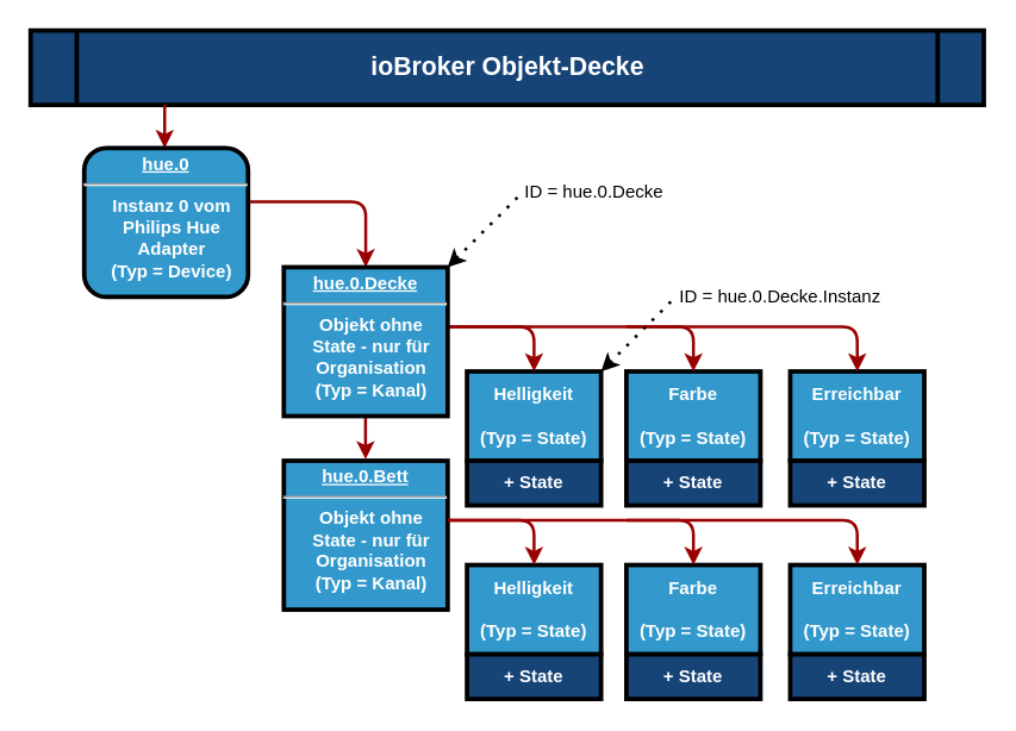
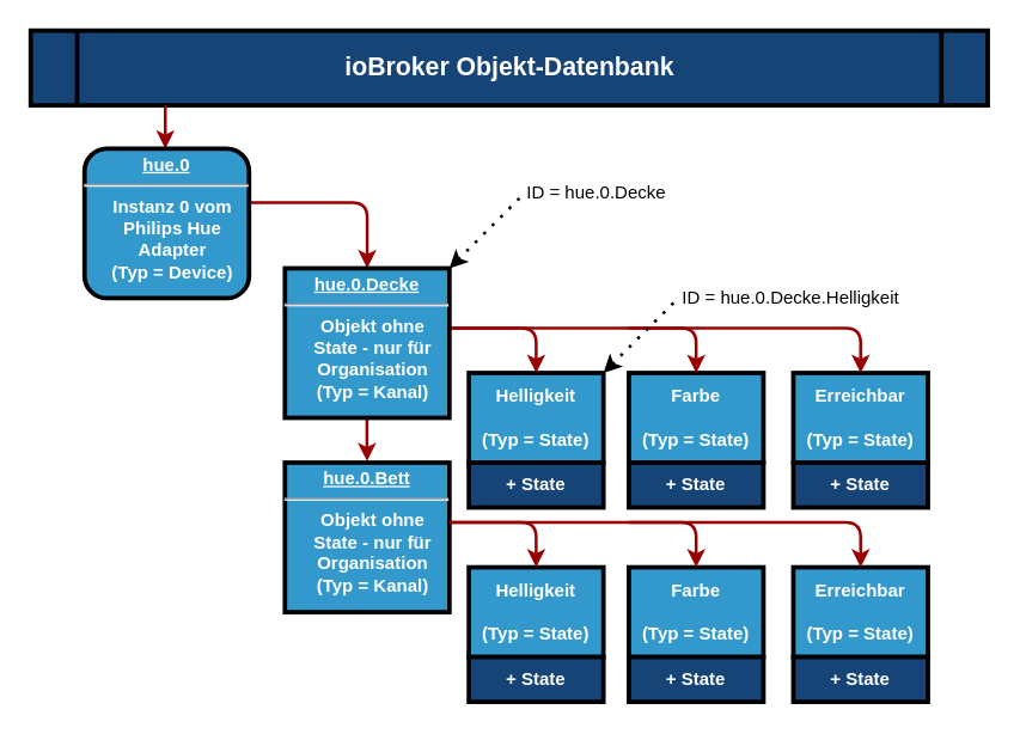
  <mxCell id="0" />
  <mxCell id="1" parent="0" />
  <mxCell id="2" value="" style="edgeStyle=elbowEdgeStyle;elbow=horizontal;strokeColor=#990000;strokeWidth=2" edge="1" parent="1"><mxGeometry width="100" height="100" relative="1" as="geometry"><mxPoint x="244.86" y="279" as="sourcePoint" /><mxPoint x="244.86" y="308" as="targetPoint" /><Array as="points"><mxPoint x="244.86" y="308" /></Array></mxGeometry></mxCell>
- <mxCell id="3" value="ioBroker Objekt-Decke" style="shape=process;whiteSpace=wrap;align=center;verticalAlign=middle;size=0.048;fontStyle=1;strokeWidth=3;fillColor=#164477;fontColor=#FFFFFF;fontSize=17;" parent="1" vertex="1"><mxGeometry x="20" y="20" width="640" height="50" as="geometry" /></mxCell>
+ <mxCell id="3" value="ioBroker Objekt-Datenbank" style="shape=process;whiteSpace=wrap;align=center;verticalAlign=middle;size=0.048;fontStyle=1;strokeWidth=3;fillColor=#164477;fontColor=#FFFFFF;fontSize=17;" parent="1" vertex="1"><mxGeometry x="20" y="20" width="640" height="50" as="geometry" /></mxCell>
  <mxCell id="4" value="" style="edgeStyle=elbowEdgeStyle;elbow=horizontal;strokeColor=#990000;strokeWidth=2" parent="1" source="3" edge="1"><mxGeometry width="100" height="100" relative="1" as="geometry"><mxPoint x="-110" y="129" as="sourcePoint" /><mxPoint x="110" y="99" as="targetPoint" /><Array as="points"><mxPoint x="110" y="99" /></Array></mxGeometry></mxCell>
  <mxCell id="5" value="Helligkeit&#10;&#10;(Typ = State)" style="whiteSpace=wrap;align=center;verticalAlign=middle;fontStyle=1;strokeWidth=3;fontColor=#FFFFFF;fillColor=#3399cc;" parent="1" vertex="1"><mxGeometry x="313" y="249" width="90" height="60" as="geometry" /></mxCell>
  <mxCell id="6" value="" style="edgeStyle=segmentEdgeStyle;strokeColor=#990000;strokeWidth=2;entryX=0.5;entryY=0;entryDx=0;entryDy=0;exitX=0.994;exitY=0.361;exitDx=0;exitDy=0;exitPerimeter=0;" parent="1" target="13" edge="1" source="26"><mxGeometry width="100" height="100" relative="1" as="geometry"><mxPoint x="166" y="169" as="sourcePoint" /><mxPoint x="200" y="219" as="targetPoint" /><Array as="points"><mxPoint x="245" y="135" /></Array></mxGeometry></mxCell>
  <mxCell id="7" value="" style="edgeStyle=segmentEdgeStyle;strokeColor=#990000;strokeWidth=2;entryX=0.5;entryY=0;entryDx=0;entryDy=0;" parent="1" target="5" edge="1"><mxGeometry width="100" height="100" relative="1" as="geometry"><mxPoint x="300" y="219" as="sourcePoint" /><mxPoint x="339" y="269" as="targetPoint" /><Array as="points"><mxPoint x="358" y="219" /></Array></mxGeometry></mxCell>
  <mxCell id="8" value="Farbe&#10;&#10;(Typ = State)" style="whiteSpace=wrap;align=center;verticalAlign=middle;fontStyle=1;strokeWidth=3;fillColor=#3399cc;fontColor=#FFFFFF;" parent="1" vertex="1"><mxGeometry x="420" y="249" width="90" height="60" as="geometry" /></mxCell>
  <mxCell id="9" value="" style="edgeStyle=segmentEdgeStyle;strokeColor=#990000;strokeWidth=2;entryX=0.5;entryY=0;entryDx=0;entryDy=0;" parent="1" edge="1" target="8"><mxGeometry width="100" height="100" relative="1" as="geometry"><mxPoint x="300" y="219" as="sourcePoint" /><mxPoint x="445" y="269" as="targetPoint" /><Array as="points"><mxPoint x="465" y="219" /></Array></mxGeometry></mxCell>
  <mxCell id="10" value="Erreichbar&#10;&#10;(Typ = State)" style="whiteSpace=wrap;align=center;verticalAlign=middle;fontStyle=1;strokeWidth=3;fillColor=#3399cc;fontColor=#FFFFFF;" vertex="1" parent="1"><mxGeometry x="530" y="249" width="90" height="60" as="geometry" /></mxCell>
  <mxCell id="11" value="" style="edgeStyle=segmentEdgeStyle;strokeColor=#990000;strokeWidth=2;entryX=0.5;entryY=0;entryDx=0;entryDy=0;" edge="1" parent="1" target="10"><mxGeometry width="100" height="100" relative="1" as="geometry"><mxPoint x="420" y="219" as="sourcePoint" /><mxPoint x="565" y="269" as="targetPoint" /><Array as="points"><mxPoint x="575" y="219" /></Array></mxGeometry></mxCell>
  <mxCell id="12" value="&lt;p style=&quot;margin: 0px ; margin-top: 4px ; text-align: center ; text-decoration: underline&quot;&gt;&lt;strong&gt;hue.0.Bett&lt;br&gt;&lt;/strong&gt;&lt;/p&gt;&lt;hr&gt;&lt;p style=&quot;margin: 0px ; margin-left: 8px&quot;&gt;Objekt ohne&lt;/p&gt;&lt;p style=&quot;margin: 0px ; margin-left: 8px&quot;&gt;State - nur für&lt;/p&gt;&lt;p style=&quot;margin: 0px ; margin-left: 8px&quot;&gt;Organisation&lt;/p&gt;&lt;p style=&quot;margin: 0px ; margin-left: 8px&quot;&gt;(Typ = Kanal)&lt;/p&gt;" style="verticalAlign=middle;align=center;overflow=fill;fontSize=12;fontFamily=Helvetica;html=1;rounded=1;fontStyle=1;strokeWidth=3;arcSize=0;fillColor=#3399cc;fontColor=#FFFFFF;" vertex="1" parent="1"><mxGeometry x="190" y="309" width="110" height="100" as="geometry" /></mxCell>
  <mxCell id="13" value="&lt;p style=&quot;margin: 0px ; margin-top: 4px ; text-align: center ; text-decoration: underline&quot;&gt;&lt;strong&gt;hue.0.Decke&lt;br&gt;&lt;/strong&gt;&lt;/p&gt;&lt;hr&gt;&lt;p style=&quot;margin: 0px ; margin-left: 8px&quot;&gt;Objekt ohne&lt;/p&gt;&lt;p style=&quot;margin: 0px ; margin-left: 8px&quot;&gt;State - nur für&lt;/p&gt;&lt;p style=&quot;margin: 0px ; margin-left: 8px&quot;&gt;Organisation&lt;/p&gt;&lt;p style=&quot;margin: 0px ; margin-left: 8px&quot;&gt;(Typ = Kanal)&lt;/p&gt;" style="verticalAlign=middle;align=center;overflow=fill;fontSize=12;fontFamily=Helvetica;html=1;rounded=1;fontStyle=1;strokeWidth=3;arcSize=0;fillColor=#3399cc;fontColor=#FFFFFF;" parent="1" vertex="1"><mxGeometry x="190" y="179" width="110" height="100" as="geometry" /></mxCell>
  <mxCell id="14" value="+ State" style="whiteSpace=wrap;align=center;verticalAlign=middle;fontStyle=1;strokeWidth=3;fontColor=#FFFFFF;fillColor=#164477;" vertex="1" parent="1"><mxGeometry x="313" y="309" width="90" height="30" as="geometry" /></mxCell>
  <mxCell id="15" value="+ State" style="whiteSpace=wrap;align=center;verticalAlign=middle;fontStyle=1;strokeWidth=3;fontColor=#FFFFFF;fillColor=#164477;" vertex="1" parent="1"><mxGeometry x="420" y="309" width="90" height="30" as="geometry" /></mxCell>
  <mxCell id="16" value="+ State" style="whiteSpace=wrap;align=center;verticalAlign=middle;fontStyle=1;strokeWidth=3;fontColor=#FFFFFF;fillColor=#164477;" vertex="1" parent="1"><mxGeometry x="530" y="309" width="90" height="30" as="geometry" /></mxCell>
  <mxCell id="17" value="Helligkeit&#10;&#10;(Typ = State)" style="whiteSpace=wrap;align=center;verticalAlign=middle;fontStyle=1;strokeWidth=3;fontColor=#FFFFFF;fillColor=#3399cc;" vertex="1" parent="1"><mxGeometry x="313" y="379" width="90" height="60" as="geometry" /></mxCell>
  <mxCell id="18" value="" style="edgeStyle=segmentEdgeStyle;strokeColor=#990000;strokeWidth=2;entryX=0.5;entryY=0;entryDx=0;entryDy=0;" edge="1" parent="1" target="17"><mxGeometry width="100" height="100" relative="1" as="geometry"><mxPoint x="300" y="349" as="sourcePoint" /><mxPoint x="339" y="399" as="targetPoint" /><Array as="points"><mxPoint x="358" y="349" /></Array></mxGeometry></mxCell>
  <mxCell id="19" value="Farbe&#10;&#10;(Typ = State)" style="whiteSpace=wrap;align=center;verticalAlign=middle;fontStyle=1;strokeWidth=3;fillColor=#3399cc;fontColor=#FFFFFF;" vertex="1" parent="1"><mxGeometry x="420" y="379" width="90" height="60" as="geometry" /></mxCell>
  <mxCell id="20" value="" style="edgeStyle=segmentEdgeStyle;strokeColor=#990000;strokeWidth=2;entryX=0.5;entryY=0;entryDx=0;entryDy=0;" edge="1" parent="1" target="19"><mxGeometry width="100" height="100" relative="1" as="geometry"><mxPoint x="300" y="349" as="sourcePoint" /><mxPoint x="445" y="399" as="targetPoint" /><Array as="points"><mxPoint x="465" y="349" /></Array></mxGeometry></mxCell>
  <mxCell id="21" value="Erreichbar&#10;&#10;(Typ = State)" style="whiteSpace=wrap;align=center;verticalAlign=middle;fontStyle=1;strokeWidth=3;fillColor=#3399cc;fontColor=#FFFFFF;" vertex="1" parent="1"><mxGeometry x="530" y="379" width="90" height="60" as="geometry" /></mxCell>
  <mxCell id="22" value="" style="edgeStyle=segmentEdgeStyle;strokeColor=#990000;strokeWidth=2;entryX=0.5;entryY=0;entryDx=0;entryDy=0;" edge="1" parent="1" target="21"><mxGeometry width="100" height="100" relative="1" as="geometry"><mxPoint x="420" y="349" as="sourcePoint" /><mxPoint x="565" y="399" as="targetPoint" /><Array as="points"><mxPoint x="575" y="349" /></Array></mxGeometry></mxCell>
  <mxCell id="23" value="+ State" style="whiteSpace=wrap;align=center;verticalAlign=middle;fontStyle=1;strokeWidth=3;fontColor=#FFFFFF;fillColor=#164477;" vertex="1" parent="1"><mxGeometry x="313" y="439" width="90" height="30" as="geometry" /></mxCell>
  <mxCell id="24" value="+ State" style="whiteSpace=wrap;align=center;verticalAlign=middle;fontStyle=1;strokeWidth=3;fontColor=#FFFFFF;fillColor=#164477;" vertex="1" parent="1"><mxGeometry x="420" y="439" width="90" height="30" as="geometry" /></mxCell>
  <mxCell id="25" value="+ State" style="whiteSpace=wrap;align=center;verticalAlign=middle;fontStyle=1;strokeWidth=3;fontColor=#FFFFFF;fillColor=#164477;" vertex="1" parent="1"><mxGeometry x="530" y="439" width="90" height="30" as="geometry" /></mxCell>
  <mxCell id="26" value="&lt;p style=&quot;margin: 0px ; margin-top: 4px ; text-align: center ; text-decoration: underline&quot;&gt;&lt;strong&gt;hue.0&lt;br&gt;&lt;/strong&gt;&lt;/p&gt;&lt;hr&gt;&lt;p style=&quot;margin: 0px ; margin-left: 8px&quot;&gt;Instanz 0 vom&lt;/p&gt;&lt;p style=&quot;margin: 0px ; margin-left: 8px&quot;&gt;Philips Hue&lt;/p&gt;&lt;p style=&quot;margin: 0px ; margin-left: 8px&quot;&gt;Adapter&lt;/p&gt;&lt;p style=&quot;margin: 0px ; margin-left: 8px&quot;&gt;(Typ = Device)&lt;/p&gt;" style="verticalAlign=middle;align=center;overflow=fill;fontSize=12;fontFamily=Helvetica;html=1;rounded=1;fontStyle=1;strokeWidth=3;fillColor=#3399cc;fontColor=#FFFFFF;" parent="1" vertex="1"><mxGeometry x="56" y="99" width="110" height="100" as="geometry" /></mxCell>
  <mxCell id="27" value="" style="endArrow=none;dashed=1;html=1;dashPattern=1 3;strokeWidth=2;fontColor=#FFFFFF;startArrow=classic;startFill=1;" edge="1" parent="1"><mxGeometry width="50" height="50" relative="1" as="geometry"><mxPoint x="300" y="179" as="sourcePoint" /><mxPoint x="350" y="129" as="targetPoint" /></mxGeometry></mxCell>
  <mxCell id="28" value="&lt;font color=&quot;#000000&quot;&gt;&lt;span&gt;ID = hue.0.Decke&lt;/span&gt;&lt;/font&gt;" style="text;html=1;strokeColor=none;fillColor=none;align=left;verticalAlign=middle;whiteSpace=wrap;rounded=0;fontColor=#FFFFFF;" vertex="1" parent="1"><mxGeometry x="350" y="119" width="140" height="20" as="geometry" /></mxCell>
  <mxCell id="29" value="" style="endArrow=none;dashed=1;html=1;dashPattern=1 3;strokeWidth=2;fontColor=#FFFFFF;startArrow=classic;startFill=1;" edge="1" parent="1"><mxGeometry width="50" height="50" relative="1" as="geometry"><mxPoint x="403" y="249" as="sourcePoint" /><mxPoint x="453" y="199" as="targetPoint" /></mxGeometry></mxCell>
- <mxCell id="30" value="&lt;font color=&quot;#000000&quot;&gt;&lt;span&gt;ID = hue.0.Decke.Instanz&lt;/span&gt;&lt;/font&gt;" style="text;html=1;strokeColor=none;fillColor=none;align=left;verticalAlign=middle;whiteSpace=wrap;rounded=0;fontColor=#FFFFFF;" vertex="1" parent="1"><mxGeometry x="454" y="189" width="176" height="20" as="geometry" /></mxCell>
+ <mxCell id="30" value="&lt;font color=&quot;#000000&quot;&gt;&lt;span&gt;ID = hue.0.Decke.Helligkeit&lt;/span&gt;&lt;/font&gt;" style="text;html=1;strokeColor=none;fillColor=none;align=left;verticalAlign=middle;whiteSpace=wrap;rounded=0;fontColor=#FFFFFF;" vertex="1" parent="1"><mxGeometry x="454" y="189" width="176" height="20" as="geometry" /></mxCell>
